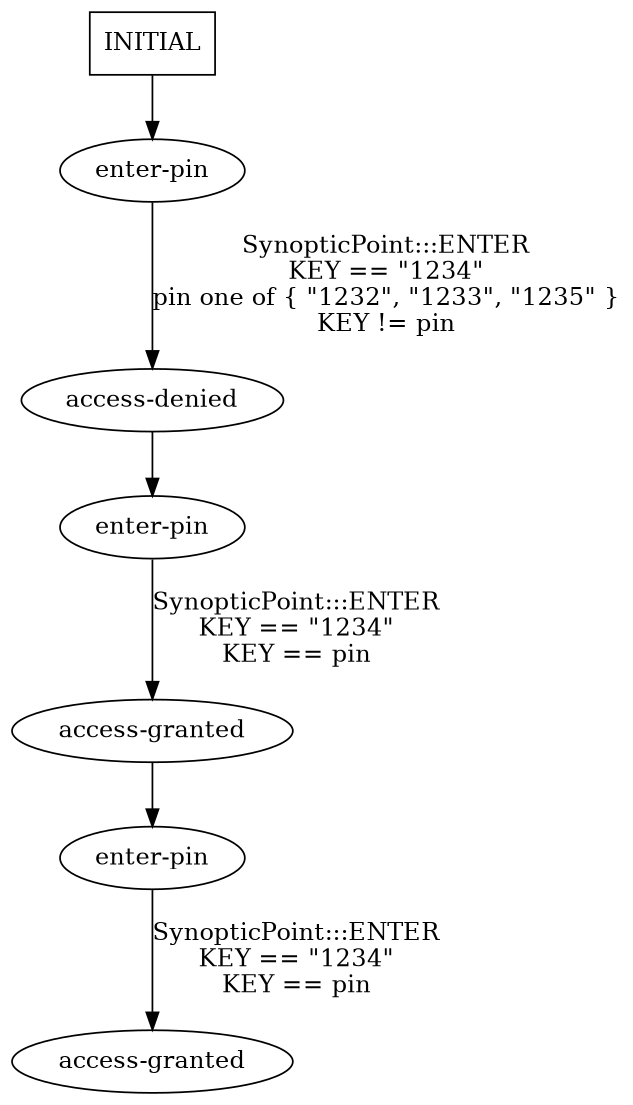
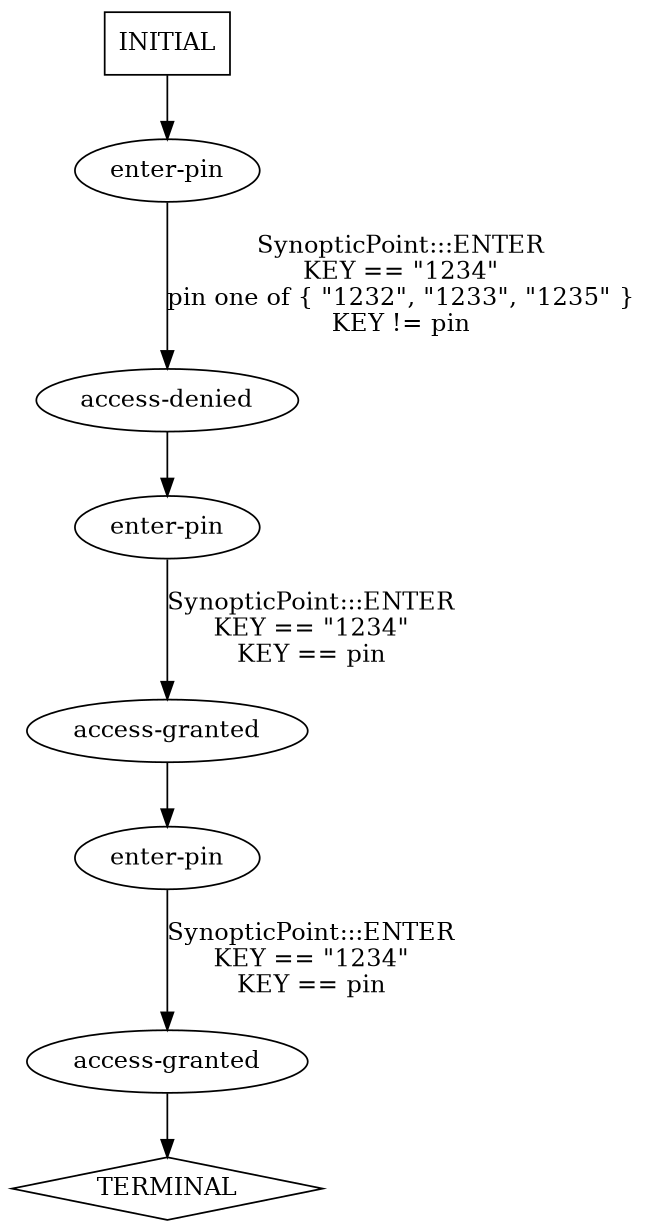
  digraph {
    n1 [label="access-denied"]
    n2 [label="enter-pin"]
    n3 [label="access-granted"]
    n4 [label="enter-pin"]
    n5 [label="access-granted"]
+   n6 [label=TERMINAL shape=diamond]
    n7 [label="enter-pin"]
    n8 [label=INITIAL shape=box]
    n1 -> n2
    n2 -> n3 [label="SynopticPoint:::ENTER\nKEY == \"1234\"\nKEY == pin\n"]
    n3 -> n4
    n4 -> n5 [label="SynopticPoint:::ENTER\nKEY == \"1234\"\nKEY == pin\n"]
+   n5 -> n6
    n7 -> n1 [label="SynopticPoint:::ENTER\nKEY == \"1234\"\npin one of { \"1232\", \"1233\", \"1235\" }\nKEY != pin\n"]
    n8 -> n7
  }
